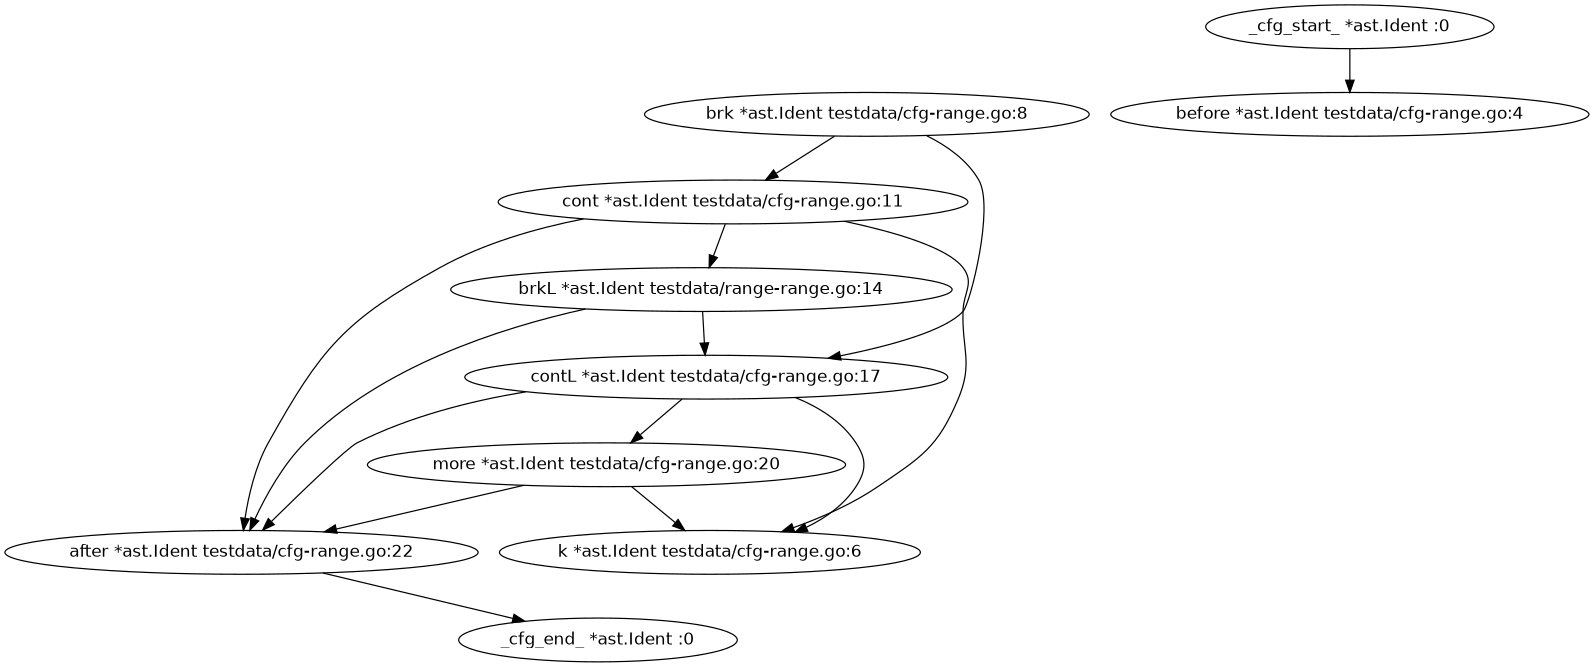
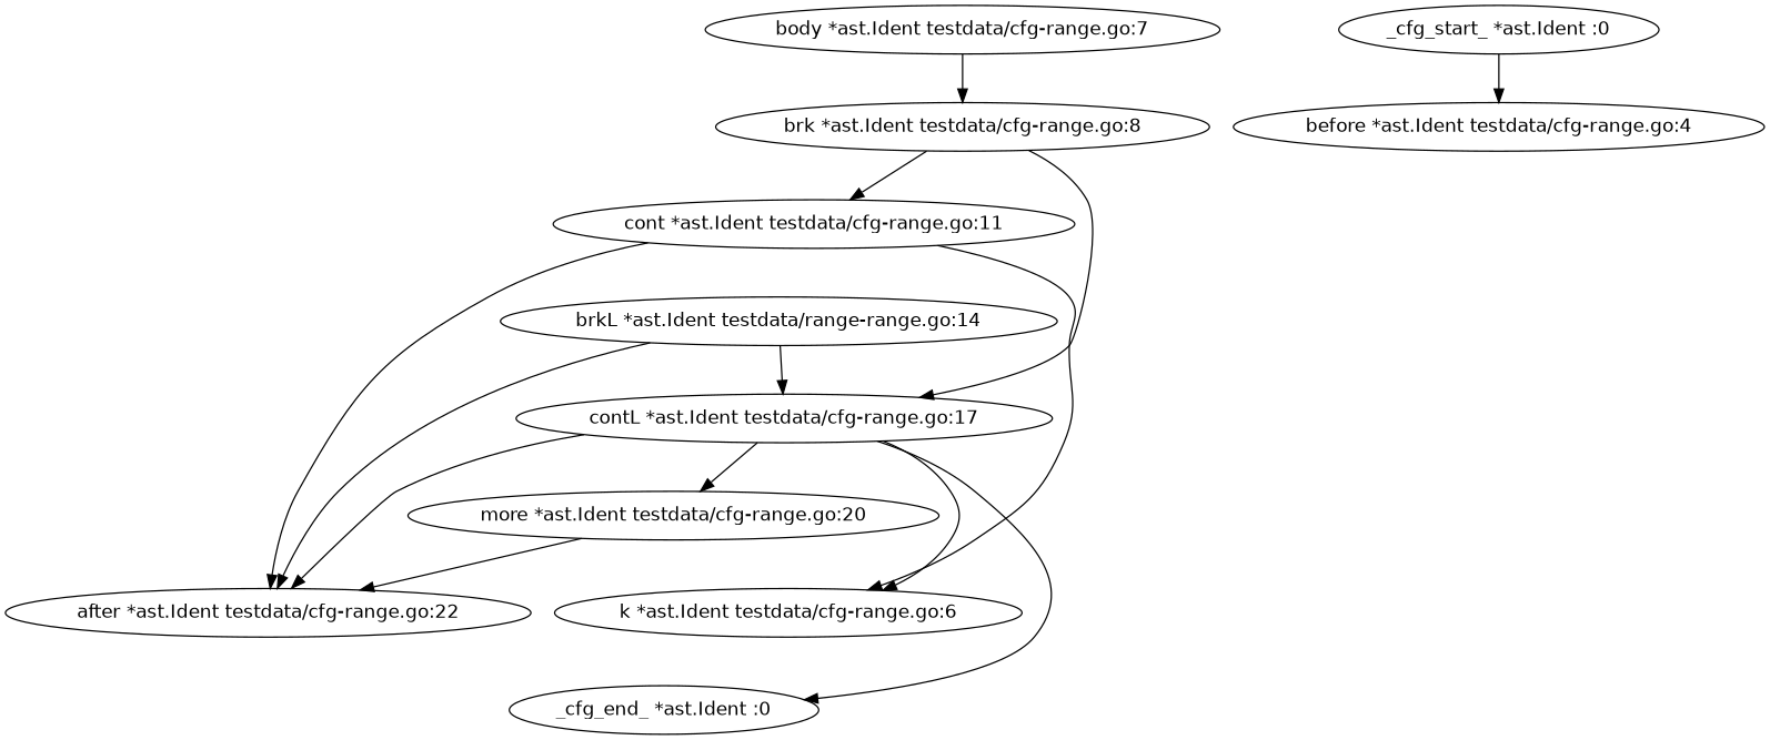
  digraph {
    fontname="DejaVu Sans"
    node [fontname="DejaVu Sans"]
    edge [fontname="DejaVu Sans"]
    n1 [label="_cfg_end_ *ast.Ident :0"]
    n2 [label="after *ast.Ident testdata/cfg-range.go:22"]
    n3 [label="more *ast.Ident testdata/cfg-range.go:20"]
    n4 [label="k *ast.Ident testdata/cfg-range.go:6"]
    n5 [label="contL *ast.Ident testdata/cfg-range.go:17"]
    n6 [label="brkL *ast.Ident testdata/range-range.go:14"]
    n7 [label="cont *ast.Ident testdata/cfg-range.go:11"]
    n8 [label="brk *ast.Ident testdata/cfg-range.go:8"]
+   n9 [label="body *ast.Ident testdata/cfg-range.go:7"]
    n10 [label="before *ast.Ident testdata/cfg-range.go:4"]
    n11 [label="_cfg_start_ *ast.Ident :0"]
-   n2 -> n1
+   n5 -> n1
    n3 -> n2
-   n3 -> n4
    n5 -> n2
    n5 -> n3
    n5 -> n4
    n6 -> n2
    n6 -> n5
    n7 -> n2
    n7 -> n4
-   n7 -> n6
    n8 -> n5
    n8 -> n7
+   n9 -> n8
    n11 -> n10
  }
